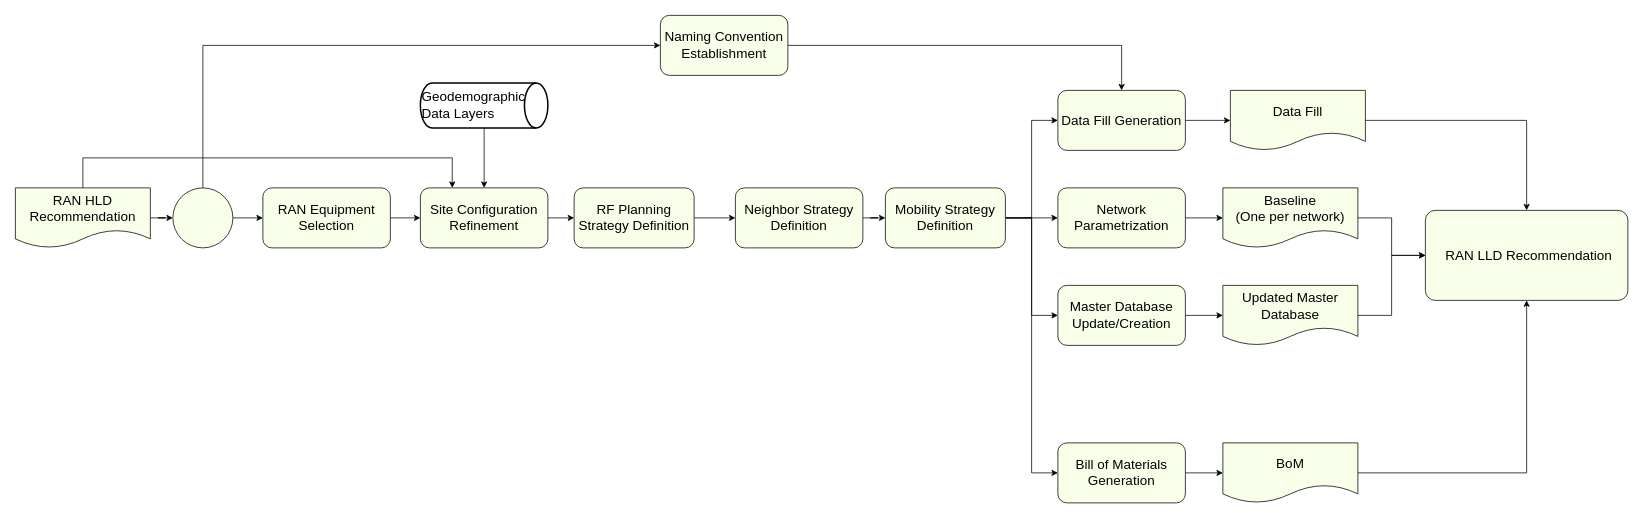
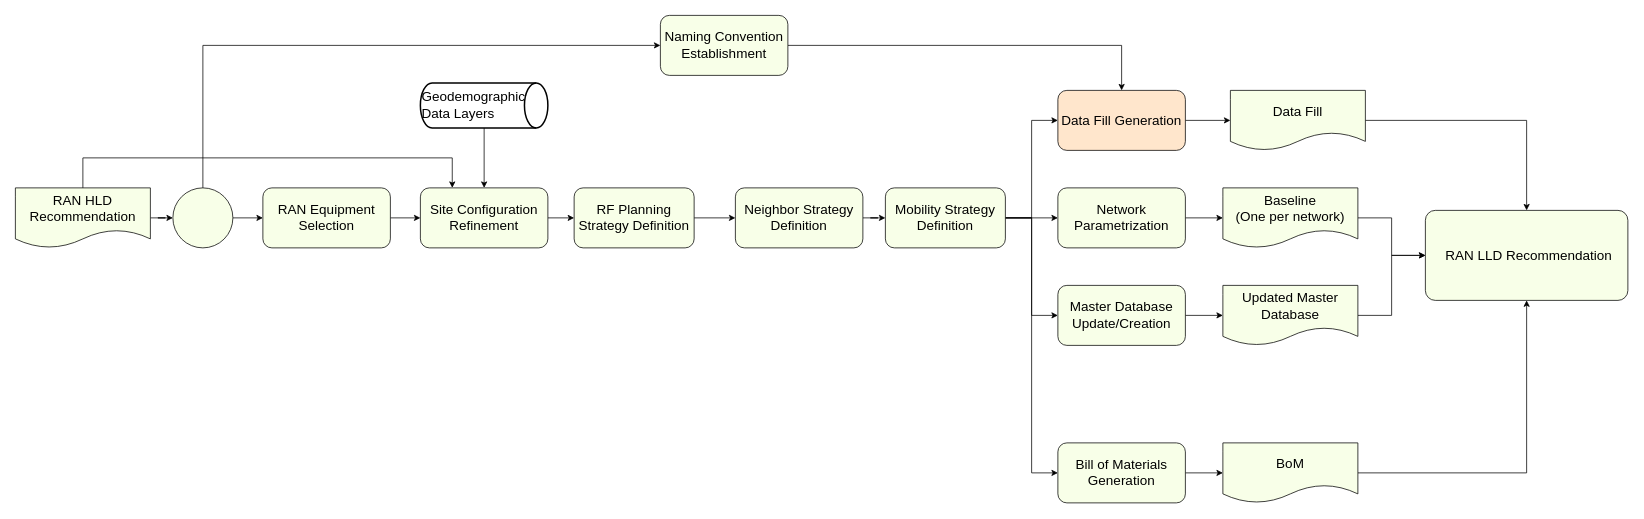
  <mxCell id="0" />
  <mxCell id="1" parent="0" />
  <mxCell id="2" style="edgeStyle=orthogonalEdgeStyle;rounded=0;orthogonalLoop=1;jettySize=auto;html=1;exitX=0.5;exitY=0;exitDx=0;exitDy=0;entryX=0;entryY=0.5;entryDx=0;entryDy=0;" parent="1" source="4" target="23" edge="1"><mxGeometry relative="1" as="geometry" /></mxCell>
  <mxCell id="3" value="" style="edgeStyle=orthogonalEdgeStyle;rounded=0;orthogonalLoop=1;jettySize=auto;html=1;" edge="1" parent="1" source="4" target="41"><mxGeometry relative="1" as="geometry" /></mxCell>
  <mxCell id="4" value="" style="ellipse;whiteSpace=wrap;html=1;aspect=fixed;fillColor=#F8FFE8;" parent="1" vertex="1"><mxGeometry x="230" y="250" width="80" height="80" as="geometry" /></mxCell>
  <mxCell id="5" style="edgeStyle=orthogonalEdgeStyle;rounded=0;orthogonalLoop=1;jettySize=auto;html=1;exitX=1;exitY=0.5;exitDx=0;exitDy=0;entryX=0;entryY=0.5;entryDx=0;entryDy=0;" parent="1" source="9" target="27" edge="1"><mxGeometry relative="1" as="geometry" /></mxCell>
  <mxCell id="6" style="edgeStyle=orthogonalEdgeStyle;rounded=0;orthogonalLoop=1;jettySize=auto;html=1;exitX=1;exitY=0.5;exitDx=0;exitDy=0;entryX=0;entryY=0.5;entryDx=0;entryDy=0;" parent="1" source="9" target="13" edge="1"><mxGeometry relative="1" as="geometry" /></mxCell>
  <mxCell id="7" style="edgeStyle=orthogonalEdgeStyle;rounded=0;orthogonalLoop=1;jettySize=auto;html=1;exitX=1;exitY=0.5;exitDx=0;exitDy=0;entryX=0;entryY=0.5;entryDx=0;entryDy=0;" parent="1" source="9" target="37" edge="1"><mxGeometry relative="1" as="geometry" /></mxCell>
  <mxCell id="8" style="edgeStyle=orthogonalEdgeStyle;rounded=0;orthogonalLoop=1;jettySize=auto;html=1;exitX=1;exitY=0.5;exitDx=0;exitDy=0;entryX=0;entryY=0.5;entryDx=0;entryDy=0;" parent="1" source="9" target="29" edge="1"><mxGeometry relative="1" as="geometry" /></mxCell>
  <mxCell id="9" value="&lt;font style=&quot;font-size: 18px&quot;&gt;Mobility Strategy Definition&lt;/font&gt;" style="rounded=1;whiteSpace=wrap;html=1;fillColor=#F8FFE8;" parent="1" vertex="1"><mxGeometry x="1180" y="250" width="160" height="80" as="geometry" /></mxCell>
  <mxCell id="10" style="edgeStyle=orthogonalEdgeStyle;rounded=0;orthogonalLoop=1;jettySize=auto;html=1;exitX=1;exitY=0.5;exitDx=0;exitDy=0;" parent="1" source="11" target="9" edge="1"><mxGeometry relative="1" as="geometry" /></mxCell>
  <mxCell id="11" value="&lt;font style=&quot;font-size: 18px&quot;&gt;Neighbor Strategy Definition&lt;/font&gt;" style="rounded=1;whiteSpace=wrap;html=1;fillColor=#F8FFE8;" parent="1" vertex="1"><mxGeometry x="980" y="250" width="170" height="80" as="geometry" /></mxCell>
  <mxCell id="12" style="edgeStyle=orthogonalEdgeStyle;rounded=0;orthogonalLoop=1;jettySize=auto;html=1;exitX=1;exitY=0.5;exitDx=0;exitDy=0;entryX=0;entryY=0.5;entryDx=0;entryDy=0;" parent="1" source="13" target="33" edge="1"><mxGeometry relative="1" as="geometry" /></mxCell>
  <mxCell id="13" value="&lt;font style=&quot;font-size: 18px&quot;&gt;Network Parametrization&lt;/font&gt;" style="rounded=1;whiteSpace=wrap;html=1;fillColor=#F8FFE8;" parent="1" vertex="1"><mxGeometry x="1410" y="250" width="170" height="80" as="geometry" /></mxCell>
  <mxCell id="14" style="edgeStyle=orthogonalEdgeStyle;rounded=0;orthogonalLoop=1;jettySize=auto;html=1;exitX=1;exitY=0.5;exitDx=0;exitDy=0;entryX=0;entryY=0.5;entryDx=0;entryDy=0;" parent="1" source="15" target="21" edge="1"><mxGeometry relative="1" as="geometry" /></mxCell>
  <mxCell id="15" value="&lt;font style=&quot;font-size: 18px&quot;&gt;Site Configuration Refinement&lt;/font&gt;" style="rounded=1;whiteSpace=wrap;html=1;fillColor=#F8FFE8;" parent="1" vertex="1"><mxGeometry x="560" y="250" width="170" height="80" as="geometry" /></mxCell>
  <mxCell id="16" value="&lt;div&gt;&lt;span style=&quot;font-size: 18px&quot;&gt;&amp;nbsp; &amp;nbsp; &amp;nbsp;RAN LLD Recommendation&lt;/span&gt;&lt;br&gt;&lt;/div&gt;" style="rounded=1;whiteSpace=wrap;html=1;fillColor=#F8FFE8;align=left;arcSize=11;" parent="1" vertex="1"><mxGeometry x="1900" y="280" width="270" height="120" as="geometry" /></mxCell>
  <mxCell id="17" value="" style="edgeStyle=orthogonalEdgeStyle;rounded=0;orthogonalLoop=1;jettySize=auto;html=1;" parent="1" source="19" target="4" edge="1"><mxGeometry relative="1" as="geometry" /></mxCell>
  <mxCell id="18" style="edgeStyle=orthogonalEdgeStyle;rounded=0;orthogonalLoop=1;jettySize=auto;html=1;exitX=0.5;exitY=0;exitDx=0;exitDy=0;entryX=0.25;entryY=0;entryDx=0;entryDy=0;" parent="1" source="19" target="15" edge="1"><mxGeometry relative="1" as="geometry"><Array as="points"><mxPoint x="110" y="210" /><mxPoint x="603" y="210" /></Array><mxPoint x="650" y="250" as="targetPoint" /></mxGeometry></mxCell>
  <mxCell id="19" value="&lt;font&gt;&lt;font style=&quot;font-size: 18px&quot;&gt;RAN HLD Recommendation&lt;/font&gt;&lt;br&gt;&lt;/font&gt;" style="shape=document;whiteSpace=wrap;html=1;boundedLbl=1;fillColor=#F8FFE8;" parent="1" vertex="1"><mxGeometry x="20" y="250" width="180" height="80" as="geometry" /></mxCell>
  <mxCell id="20" style="edgeStyle=orthogonalEdgeStyle;rounded=0;orthogonalLoop=1;jettySize=auto;html=1;exitX=1;exitY=0.5;exitDx=0;exitDy=0;entryX=0;entryY=0.5;entryDx=0;entryDy=0;" parent="1" source="21" target="11" edge="1"><mxGeometry relative="1" as="geometry" /></mxCell>
  <mxCell id="21" value="&lt;font style=&quot;font-size: 18px&quot;&gt;RF Planning Strategy Definition&lt;/font&gt;" style="rounded=1;whiteSpace=wrap;html=1;fillColor=#F8FFE8;" parent="1" vertex="1"><mxGeometry x="765" y="250" width="160" height="80" as="geometry" /></mxCell>
  <mxCell id="22" style="edgeStyle=orthogonalEdgeStyle;rounded=0;orthogonalLoop=1;jettySize=auto;html=1;exitX=1;exitY=0.5;exitDx=0;exitDy=0;entryX=0.5;entryY=0;entryDx=0;entryDy=0;" parent="1" source="23" target="27" edge="1"><mxGeometry relative="1" as="geometry" /></mxCell>
  <mxCell id="23" value="&lt;font style=&quot;font-size: 18px&quot;&gt;Naming Convention Establishment&lt;/font&gt;" style="rounded=1;whiteSpace=wrap;html=1;fillColor=#F8FFE8;" parent="1" vertex="1"><mxGeometry x="880" y="20" width="170" height="80" as="geometry" /></mxCell>
  <mxCell id="24" style="edgeStyle=orthogonalEdgeStyle;rounded=0;orthogonalLoop=1;jettySize=auto;html=1;" parent="1" source="25" target="15" edge="1"><mxGeometry relative="1" as="geometry" /></mxCell>
  <mxCell id="25" value="&lt;div&gt;&lt;span style=&quot;font-size: 18px&quot;&gt;Geodemographic&lt;/span&gt;&lt;/div&gt;&lt;font style=&quot;font-size: 18px&quot;&gt;Data Layers&lt;/font&gt;" style="strokeWidth=2;html=1;shape=mxgraph.flowchart.direct_data;whiteSpace=wrap;align=left;" parent="1" vertex="1"><mxGeometry x="560" y="110" width="170" height="60" as="geometry" /></mxCell>
  <mxCell id="26" style="edgeStyle=orthogonalEdgeStyle;rounded=0;orthogonalLoop=1;jettySize=auto;html=1;exitX=1;exitY=0.5;exitDx=0;exitDy=0;entryX=0;entryY=0.5;entryDx=0;entryDy=0;" parent="1" source="27" target="31" edge="1"><mxGeometry relative="1" as="geometry" /></mxCell>
- <mxCell id="27" value="&lt;font style=&quot;font-size: 18px&quot;&gt;Data Fill Generation&lt;/font&gt;" style="rounded=1;whiteSpace=wrap;html=1;fillColor=#F8FFE8;" parent="1" vertex="1"><mxGeometry x="1410" y="120" width="170" height="80" as="geometry" /></mxCell>
+ <mxCell id="27" value="&lt;font style=&quot;font-size: 18px&quot;&gt;Data Fill Generation&lt;/font&gt;" style="rounded=1;whiteSpace=wrap;html=1;fillColor=#ffe6cc;" parent="1" vertex="1"><mxGeometry x="1410" y="120" width="170" height="80" as="geometry" /></mxCell>
  <mxCell id="28" style="edgeStyle=orthogonalEdgeStyle;rounded=0;orthogonalLoop=1;jettySize=auto;html=1;exitX=1;exitY=0.5;exitDx=0;exitDy=0;entryX=0;entryY=0.5;entryDx=0;entryDy=0;" parent="1" source="29" target="35" edge="1"><mxGeometry relative="1" as="geometry" /></mxCell>
  <mxCell id="29" value="&lt;font style=&quot;font-size: 18px&quot;&gt;Bill of Materials Generation&lt;/font&gt;" style="rounded=1;whiteSpace=wrap;html=1;fillColor=#F8FFE8;" parent="1" vertex="1"><mxGeometry x="1410" y="590" width="170" height="80" as="geometry" /></mxCell>
  <mxCell id="30" style="edgeStyle=orthogonalEdgeStyle;rounded=0;orthogonalLoop=1;jettySize=auto;html=1;exitX=1;exitY=0.5;exitDx=0;exitDy=0;entryX=0.5;entryY=0;entryDx=0;entryDy=0;" parent="1" source="31" target="16" edge="1"><mxGeometry relative="1" as="geometry" /></mxCell>
  <mxCell id="31" value="&lt;font&gt;&lt;span style=&quot;font-size: 18px&quot;&gt;Data Fill&lt;/span&gt;&lt;br&gt;&lt;/font&gt;" style="shape=document;whiteSpace=wrap;html=1;boundedLbl=1;fillColor=#F8FFE8;" parent="1" vertex="1"><mxGeometry x="1640" y="120" width="180" height="80" as="geometry" /></mxCell>
  <mxCell id="32" style="edgeStyle=orthogonalEdgeStyle;rounded=0;orthogonalLoop=1;jettySize=auto;html=1;exitX=1;exitY=0.5;exitDx=0;exitDy=0;" parent="1" source="33" target="16" edge="1"><mxGeometry relative="1" as="geometry" /></mxCell>
  <mxCell id="33" value="&lt;font&gt;&lt;span style=&quot;font-size: 18px&quot;&gt;Baseline&lt;br&gt;(One per network)&lt;/span&gt;&lt;br&gt;&lt;/font&gt;" style="shape=document;whiteSpace=wrap;html=1;boundedLbl=1;fillColor=#F8FFE8;" parent="1" vertex="1"><mxGeometry x="1630" y="250" width="180" height="80" as="geometry" /></mxCell>
  <mxCell id="34" style="edgeStyle=orthogonalEdgeStyle;rounded=0;orthogonalLoop=1;jettySize=auto;html=1;exitX=1;exitY=0.5;exitDx=0;exitDy=0;entryX=0.5;entryY=1;entryDx=0;entryDy=0;" parent="1" source="35" target="16" edge="1"><mxGeometry relative="1" as="geometry" /></mxCell>
  <mxCell id="35" value="&lt;font&gt;&lt;span style=&quot;font-size: 18px&quot;&gt;BoM&lt;/span&gt;&lt;br&gt;&lt;/font&gt;" style="shape=document;whiteSpace=wrap;html=1;boundedLbl=1;fillColor=#F8FFE8;" parent="1" vertex="1"><mxGeometry x="1630" y="590" width="180" height="80" as="geometry" /></mxCell>
  <mxCell id="36" style="edgeStyle=orthogonalEdgeStyle;rounded=0;orthogonalLoop=1;jettySize=auto;html=1;exitX=1;exitY=0.5;exitDx=0;exitDy=0;" parent="1" source="37" target="39" edge="1"><mxGeometry relative="1" as="geometry" /></mxCell>
  <mxCell id="37" value="&lt;font style=&quot;font-size: 18px&quot;&gt;Master Database Update/Creation&lt;/font&gt;" style="rounded=1;whiteSpace=wrap;html=1;fillColor=#F8FFE8;" parent="1" vertex="1"><mxGeometry x="1410" y="380" width="170" height="80" as="geometry" /></mxCell>
  <mxCell id="38" style="edgeStyle=orthogonalEdgeStyle;rounded=0;orthogonalLoop=1;jettySize=auto;html=1;exitX=1;exitY=0.5;exitDx=0;exitDy=0;entryX=0;entryY=0.5;entryDx=0;entryDy=0;" parent="1" source="39" target="16" edge="1"><mxGeometry relative="1" as="geometry" /></mxCell>
  <mxCell id="39" value="&lt;font&gt;&lt;span style=&quot;font-size: 18px&quot;&gt;Updated Master Database&lt;/span&gt;&lt;br&gt;&lt;/font&gt;" style="shape=document;whiteSpace=wrap;html=1;boundedLbl=1;fillColor=#F8FFE8;" parent="1" vertex="1"><mxGeometry x="1630" y="380" width="180" height="80" as="geometry" /></mxCell>
  <mxCell id="40" value="" style="edgeStyle=orthogonalEdgeStyle;rounded=0;orthogonalLoop=1;jettySize=auto;html=1;" edge="1" parent="1" source="41" target="15"><mxGeometry relative="1" as="geometry" /></mxCell>
  <mxCell id="41" value="&lt;font style=&quot;font-size: 18px&quot;&gt;RAN Equipment Selection&lt;/font&gt;" style="rounded=1;whiteSpace=wrap;html=1;fillColor=#F8FFE8;" parent="1" vertex="1"><mxGeometry x="350" y="250" width="170" height="80" as="geometry" /></mxCell>
